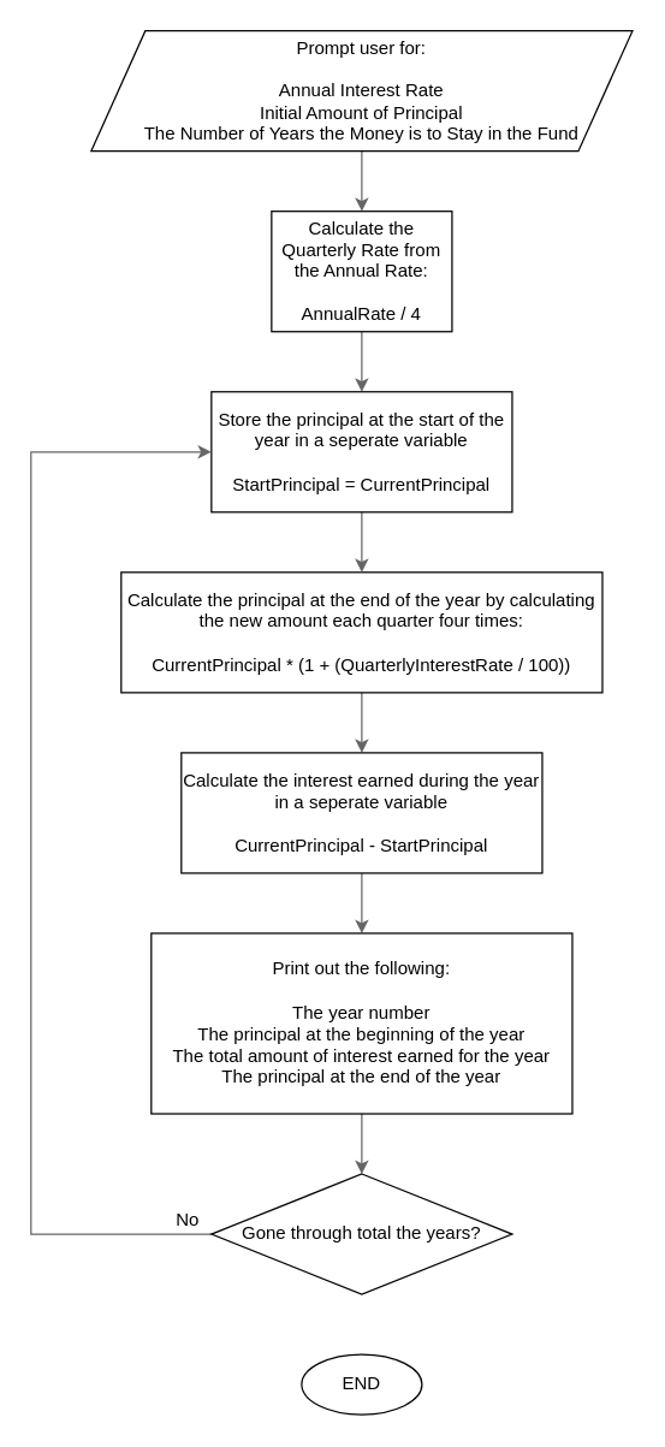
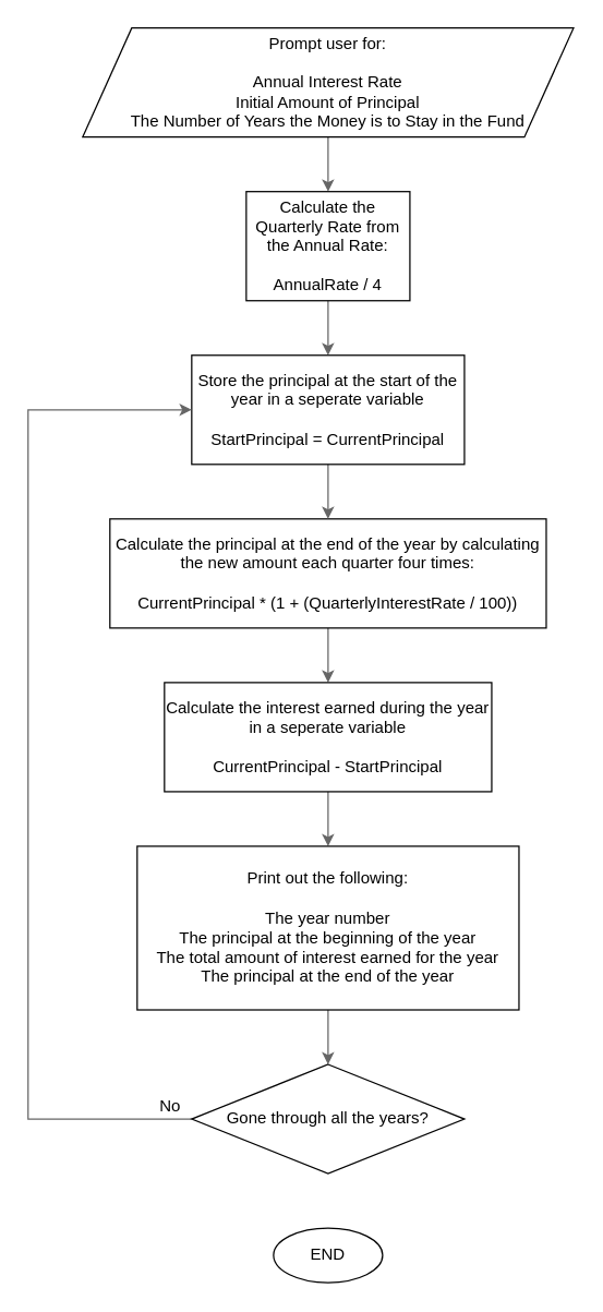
  <mxCell id="0" />
  <mxCell id="1" parent="0" />
  <mxCell id="2" style="edgeStyle=orthogonalEdgeStyle;rounded=0;orthogonalLoop=1;jettySize=auto;html=1;exitX=0.5;exitY=1;exitDx=0;exitDy=0;entryX=0.5;entryY=0;entryDx=0;entryDy=0;strokeColor=#666666;fillColor=#f5f5f5;fontColor=#000000;" edge="1" parent="1" source="3" target="5"><mxGeometry relative="1" as="geometry" /></mxCell>
  <mxCell id="3" value="Prompt user for:&lt;br&gt;&lt;br&gt;Annual Interest Rate&lt;br&gt;Initial Amount of Principal&lt;br&gt;The Number of Years the Money is to Stay in the Fund" style="shape=parallelogram;perimeter=parallelogramPerimeter;whiteSpace=wrap;html=1;size=0.1;" vertex="1" parent="1"><mxGeometry x="60" y="20" width="360" height="80" as="geometry" /></mxCell>
  <mxCell id="4" style="edgeStyle=orthogonalEdgeStyle;rounded=0;orthogonalLoop=1;jettySize=auto;html=1;exitX=0.5;exitY=1;exitDx=0;exitDy=0;entryX=0.5;entryY=0;entryDx=0;entryDy=0;strokeColor=#666666;fillColor=#f5f5f5;fontColor=#000000;" edge="1" parent="1" source="5" target="9"><mxGeometry relative="1" as="geometry" /></mxCell>
  <mxCell id="5" value="Calculate the Quarterly Rate from the Annual Rate:&lt;br&gt;&lt;br&gt;AnnualRate / 4" style="rounded=0;whiteSpace=wrap;html=1;" vertex="1" parent="1"><mxGeometry x="180" y="140" width="120" height="80" as="geometry" /></mxCell>
  <mxCell id="6" style="edgeStyle=orthogonalEdgeStyle;rounded=0;orthogonalLoop=1;jettySize=auto;html=1;exitX=0.5;exitY=1;exitDx=0;exitDy=0;entryX=0.5;entryY=0;entryDx=0;entryDy=0;strokeColor=#666666;fillColor=#f5f5f5;fontColor=#000000;" edge="1" parent="1" source="7" target="11"><mxGeometry relative="1" as="geometry" /></mxCell>
  <mxCell id="7" value="Calculate the principal at the end of the year by calculating the new amount each quarter four times:&lt;br&gt;&lt;br&gt;CurrentPrincipal * (1 + (QuarterlyInterestRate / 100))" style="rounded=0;whiteSpace=wrap;html=1;" vertex="1" parent="1"><mxGeometry x="80" y="380" width="320" height="80" as="geometry" /></mxCell>
  <mxCell id="8" style="edgeStyle=orthogonalEdgeStyle;rounded=0;orthogonalLoop=1;jettySize=auto;html=1;exitX=0.5;exitY=1;exitDx=0;exitDy=0;entryX=0.5;entryY=0;entryDx=0;entryDy=0;strokeColor=#666666;fillColor=#f5f5f5;fontColor=#000000;" edge="1" parent="1" source="9" target="7"><mxGeometry relative="1" as="geometry" /></mxCell>
  <mxCell id="9" value="Store the principal at the start of the year in a seperate variable&lt;br&gt;&lt;br&gt;StartPrincipal = CurrentPrincipal" style="rounded=0;whiteSpace=wrap;html=1;" vertex="1" parent="1"><mxGeometry x="140" y="260" width="200" height="80" as="geometry" /></mxCell>
  <mxCell id="10" style="edgeStyle=orthogonalEdgeStyle;rounded=0;orthogonalLoop=1;jettySize=auto;html=1;exitX=0.5;exitY=1;exitDx=0;exitDy=0;entryX=0.5;entryY=0;entryDx=0;entryDy=0;strokeColor=#666666;fillColor=#f5f5f5;fontColor=#000000;" edge="1" parent="1" source="11" target="13"><mxGeometry relative="1" as="geometry" /></mxCell>
  <mxCell id="11" value="Calculate the interest earned during the year in a seperate variable&lt;br&gt;&lt;br&gt;CurrentPrincipal - StartPrincipal" style="rounded=0;whiteSpace=wrap;html=1;" vertex="1" parent="1"><mxGeometry x="120" y="500" width="240" height="80" as="geometry" /></mxCell>
  <mxCell id="12" style="edgeStyle=orthogonalEdgeStyle;rounded=0;orthogonalLoop=1;jettySize=auto;html=1;exitX=0.5;exitY=1;exitDx=0;exitDy=0;entryX=0.5;entryY=0;entryDx=0;entryDy=0;strokeColor=#666666;fillColor=#f5f5f5;fontColor=#000000;" edge="1" parent="1" source="13" target="16"><mxGeometry relative="1" as="geometry" /></mxCell>
  <mxCell id="13" value="Print out the following:&lt;br&gt;&lt;br&gt;The year number&lt;br&gt;The principal at the beginning of the year&lt;br&gt;The total amount of interest earned for the year&lt;br&gt;The principal at the end of the year" style="rounded=0;whiteSpace=wrap;html=1;" vertex="1" parent="1"><mxGeometry x="100" y="620" width="280" height="120" as="geometry" /></mxCell>
  <mxCell id="14" style="edgeStyle=orthogonalEdgeStyle;rounded=0;orthogonalLoop=1;jettySize=auto;html=1;exitX=0;exitY=0.5;exitDx=0;exitDy=0;entryX=0;entryY=0.5;entryDx=0;entryDy=0;fillColor=#f5f5f5;strokeColor=#666666;" edge="1" parent="1" source="16" target="9"><mxGeometry relative="1" as="geometry"><Array as="points"><mxPoint x="20" y="820" /><mxPoint x="20" y="300" /></Array></mxGeometry></mxCell>
  <mxCell id="15" value="No" style="text;html=1;resizable=0;points=[];align=center;verticalAlign=middle;labelBackgroundColor=none;fontColor=#000000;" vertex="1" connectable="0" parent="14"><mxGeometry x="-0.95" y="-2" relative="1" as="geometry"><mxPoint x="2" y="-8" as="offset" /></mxGeometry></mxCell>
- <mxCell id="16" value="Gone through total the years?" style="rhombus;whiteSpace=wrap;html=1;" vertex="1" parent="1"><mxGeometry x="140" y="780" width="200" height="80" as="geometry" /></mxCell>
+ <mxCell id="16" value="Gone through all the years?" style="rhombus;whiteSpace=wrap;html=1;" vertex="1" parent="1"><mxGeometry x="140" y="780" width="200" height="80" as="geometry" /></mxCell>
  <mxCell id="17" value="END" style="ellipse;whiteSpace=wrap;html=1;" vertex="1" parent="1"><mxGeometry x="200" y="900" width="80" height="40" as="geometry" /></mxCell>
